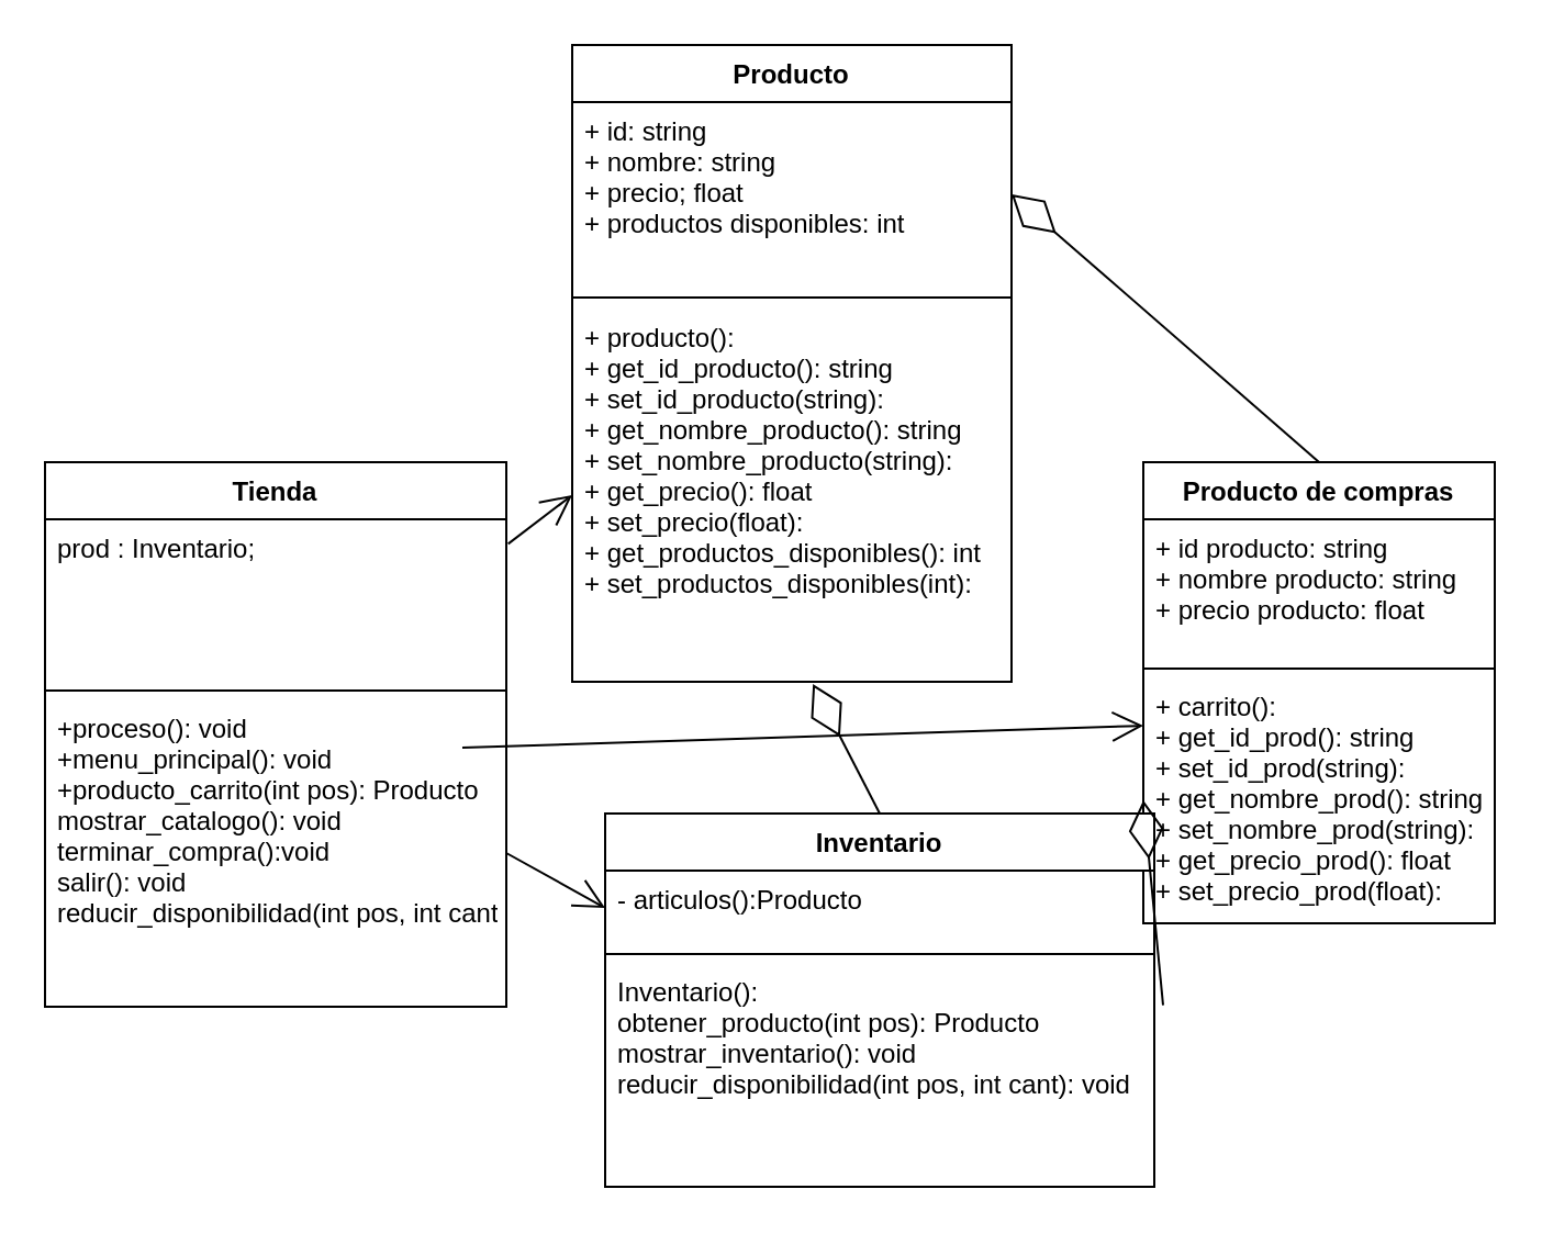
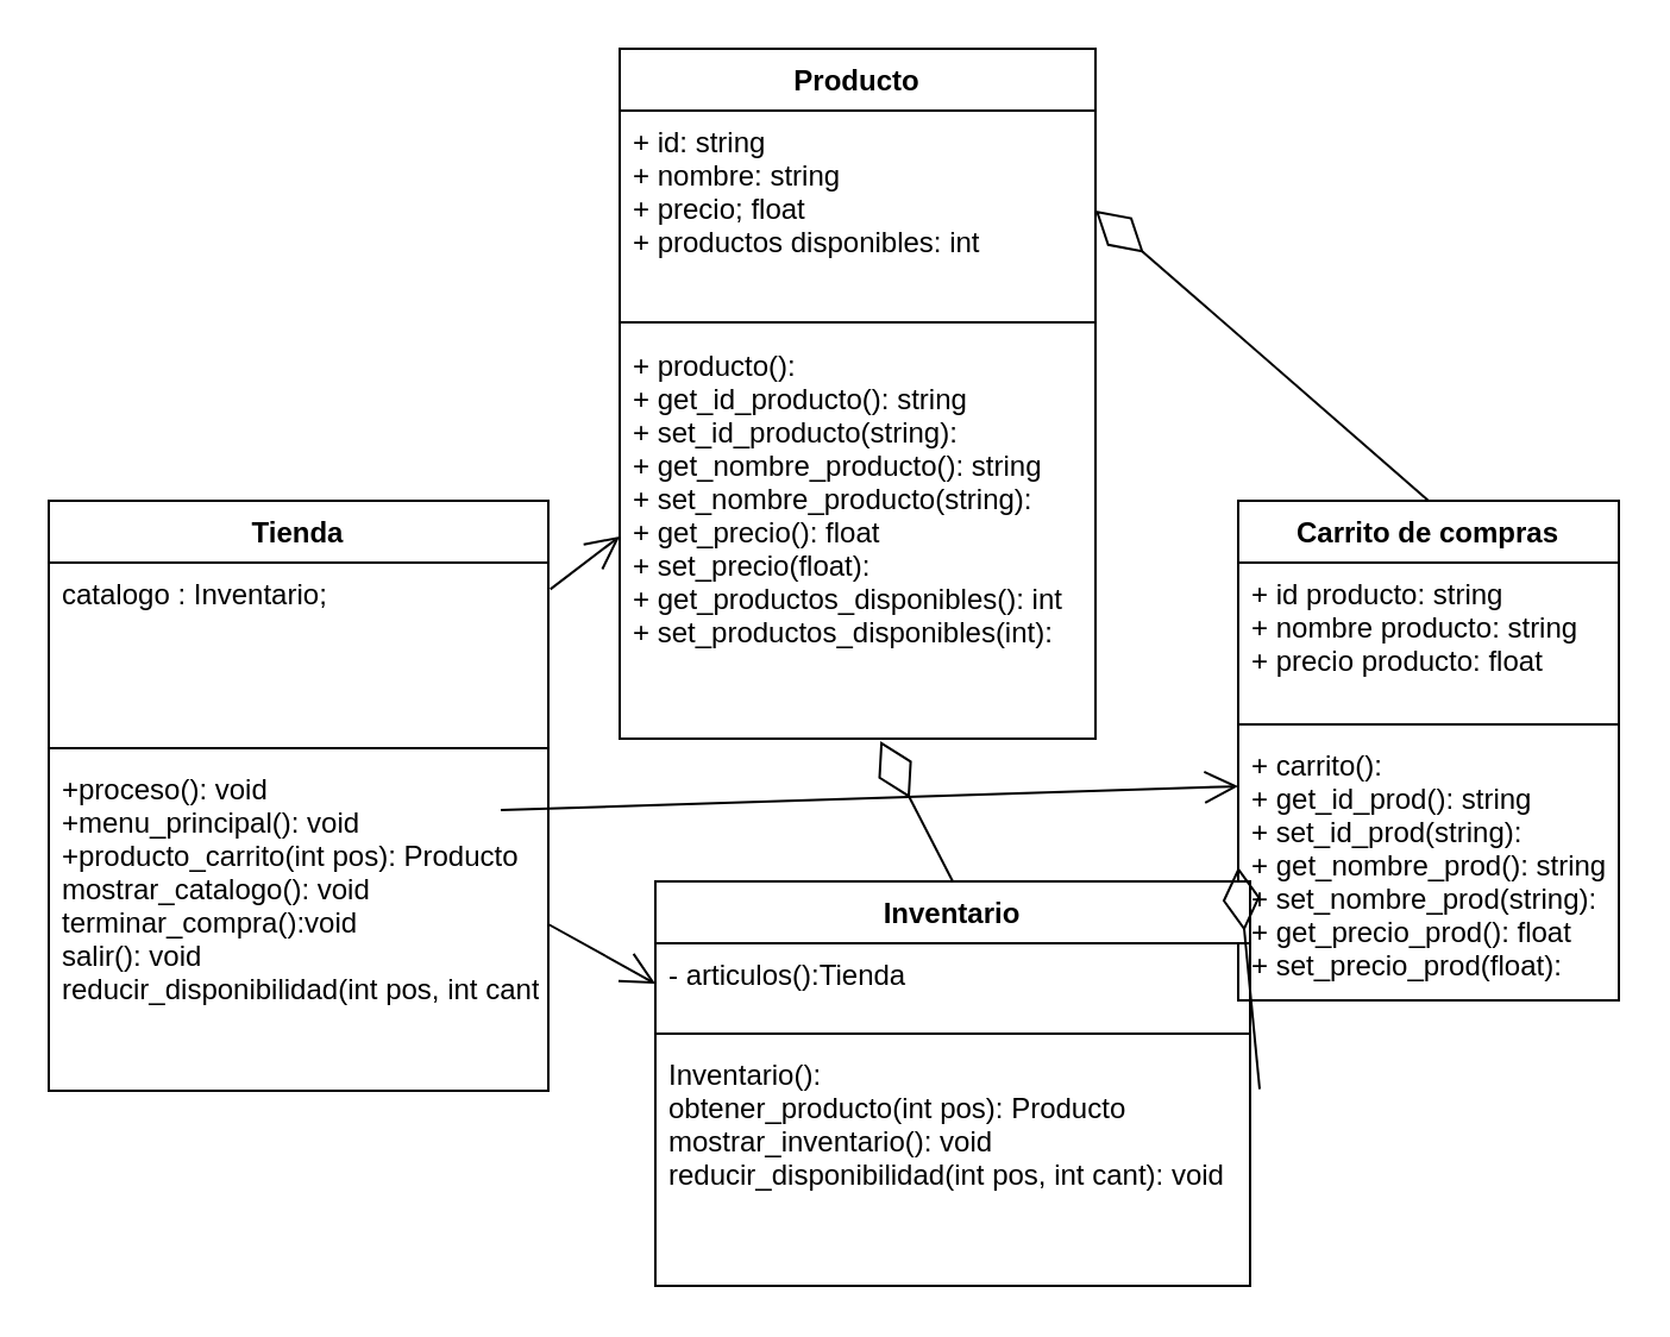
  <mxCell id="0" />
  <mxCell id="1" parent="0" />
  <mxCell id="2" value="Tienda" style="swimlane;fontStyle=1;align=center;verticalAlign=top;childLayout=stackLayout;horizontal=1;startSize=26;horizontalStack=0;resizeParent=1;resizeParentMax=0;resizeLast=0;collapsible=1;marginBottom=0;" parent="1" vertex="1"><mxGeometry x="20" y="210" width="210" height="248" as="geometry" /></mxCell>
- <mxCell id="3" value="prod : Inventario; " style="text;strokeColor=none;fillColor=none;align=left;verticalAlign=top;spacingLeft=4;spacingRight=4;overflow=hidden;rotatable=0;points=[[0,0.5],[1,0.5]];portConstraint=eastwest;" parent="2" vertex="1"><mxGeometry y="26" width="210" height="74" as="geometry" /></mxCell>
+ <mxCell id="3" value="catalogo : Inventario; " style="text;strokeColor=none;fillColor=none;align=left;verticalAlign=top;spacingLeft=4;spacingRight=4;overflow=hidden;rotatable=0;points=[[0,0.5],[1,0.5]];portConstraint=eastwest;" parent="2" vertex="1"><mxGeometry y="26" width="210" height="74" as="geometry" /></mxCell>
  <mxCell id="4" value="" style="line;strokeWidth=1;fillColor=none;align=left;verticalAlign=middle;spacingTop=-1;spacingLeft=3;spacingRight=3;rotatable=0;labelPosition=right;points=[];portConstraint=eastwest;" parent="2" vertex="1"><mxGeometry y="100" width="210" height="8" as="geometry" /></mxCell>
  <mxCell id="5" value="+proceso(): void &#10;+menu_principal(): void&#10;+producto_carrito(int pos): Producto&#10;mostrar_catalogo(): void &#10;terminar_compra():void&#10;salir(): void&#10;reducir_disponibilidad(int pos, int cant):void &#10;" style="text;strokeColor=none;fillColor=none;align=left;verticalAlign=top;spacingLeft=4;spacingRight=4;overflow=hidden;rotatable=0;points=[[0,0.5],[1,0.5]];portConstraint=eastwest;" parent="2" vertex="1"><mxGeometry y="108" width="210" height="140" as="geometry" /></mxCell>
- <mxCell id="6" value="Producto de compras" style="swimlane;fontStyle=1;align=center;verticalAlign=top;childLayout=stackLayout;horizontal=1;startSize=26;horizontalStack=0;resizeParent=1;resizeParentMax=0;resizeLast=0;collapsible=1;marginBottom=0;" parent="1" vertex="1"><mxGeometry x="520" y="210" width="160" height="210" as="geometry" /></mxCell>
+ <mxCell id="6" value="Carrito de compras" style="swimlane;fontStyle=1;align=center;verticalAlign=top;childLayout=stackLayout;horizontal=1;startSize=26;horizontalStack=0;resizeParent=1;resizeParentMax=0;resizeLast=0;collapsible=1;marginBottom=0;" parent="1" vertex="1"><mxGeometry x="520" y="210" width="160" height="210" as="geometry" /></mxCell>
  <mxCell id="7" value="+ id producto: string&#10;+ nombre producto: string&#10;+ precio producto: float" style="text;strokeColor=none;fillColor=none;align=left;verticalAlign=top;spacingLeft=4;spacingRight=4;overflow=hidden;rotatable=0;points=[[0,0.5],[1,0.5]];portConstraint=eastwest;" parent="6" vertex="1"><mxGeometry y="26" width="160" height="64" as="geometry" /></mxCell>
  <mxCell id="8" value="" style="line;strokeWidth=1;fillColor=none;align=left;verticalAlign=middle;spacingTop=-1;spacingLeft=3;spacingRight=3;rotatable=0;labelPosition=right;points=[];portConstraint=eastwest;" parent="6" vertex="1"><mxGeometry y="90" width="160" height="8" as="geometry" /></mxCell>
  <mxCell id="9" value="+ carrito():&#10;+ get_id_prod(): string&#10;+ set_id_prod(string):&#10;+ get_nombre_prod(): string&#10;+ set_nombre_prod(string):&#10;+ get_precio_prod(): float&#10;+ set_precio_prod(float):" style="text;strokeColor=none;fillColor=none;align=left;verticalAlign=top;spacingLeft=4;spacingRight=4;overflow=hidden;rotatable=0;points=[[0,0.5],[1,0.5]];portConstraint=eastwest;" parent="6" vertex="1"><mxGeometry y="98" width="160" height="112" as="geometry" /></mxCell>
  <mxCell id="10" value="Inventario" style="swimlane;fontStyle=1;align=center;verticalAlign=top;childLayout=stackLayout;horizontal=1;startSize=26;horizontalStack=0;resizeParent=1;resizeParentMax=0;resizeLast=0;collapsible=1;marginBottom=0;" parent="1" vertex="1"><mxGeometry x="275" y="370" width="250" height="170" as="geometry" /></mxCell>
- <mxCell id="11" value="- articulos():Producto " style="text;strokeColor=none;fillColor=none;align=left;verticalAlign=top;spacingLeft=4;spacingRight=4;overflow=hidden;rotatable=0;points=[[0,0.5],[1,0.5]];portConstraint=eastwest;" parent="10" vertex="1"><mxGeometry y="26" width="250" height="34" as="geometry" /></mxCell>
+ <mxCell id="11" value="- articulos():Tienda " style="text;strokeColor=none;fillColor=none;align=left;verticalAlign=top;spacingLeft=4;spacingRight=4;overflow=hidden;rotatable=0;points=[[0,0.5],[1,0.5]];portConstraint=eastwest;" parent="10" vertex="1"><mxGeometry y="26" width="250" height="34" as="geometry" /></mxCell>
  <mxCell id="12" value="" style="line;strokeWidth=1;fillColor=none;align=left;verticalAlign=middle;spacingTop=-1;spacingLeft=3;spacingRight=3;rotatable=0;labelPosition=right;points=[];portConstraint=eastwest;" parent="10" vertex="1"><mxGeometry y="60" width="250" height="8" as="geometry" /></mxCell>
  <mxCell id="13" value="Inventario():&#10;obtener_producto(int pos): Producto &#10;mostrar_inventario(): void&#10;reducir_disponibilidad(int pos, int cant): void " style="text;strokeColor=none;fillColor=none;align=left;verticalAlign=top;spacingLeft=4;spacingRight=4;overflow=hidden;rotatable=0;points=[[0,0.5],[1,0.5]];portConstraint=eastwest;" parent="10" vertex="1"><mxGeometry y="68" width="250" height="102" as="geometry" /></mxCell>
  <mxCell id="14" value="Producto" style="swimlane;fontStyle=1;align=center;verticalAlign=top;childLayout=stackLayout;horizontal=1;startSize=26;horizontalStack=0;resizeParent=1;resizeParentMax=0;resizeLast=0;collapsible=1;marginBottom=0;" parent="1" vertex="1"><mxGeometry x="260" y="20" width="200" height="290" as="geometry" /></mxCell>
  <mxCell id="15" value="+ id: string&#10;+ nombre: string&#10;+ precio; float&#10;+ productos disponibles: int" style="text;strokeColor=none;fillColor=none;align=left;verticalAlign=top;spacingLeft=4;spacingRight=4;overflow=hidden;rotatable=0;points=[[0,0.5],[1,0.5]];portConstraint=eastwest;" parent="14" vertex="1"><mxGeometry y="26" width="200" height="84" as="geometry" /></mxCell>
  <mxCell id="16" value="" style="line;strokeWidth=1;fillColor=none;align=left;verticalAlign=middle;spacingTop=-1;spacingLeft=3;spacingRight=3;rotatable=0;labelPosition=right;points=[];portConstraint=eastwest;" parent="14" vertex="1"><mxGeometry y="110" width="200" height="10" as="geometry" /></mxCell>
  <mxCell id="17" value="+ producto():&#10;+ get_id_producto(): string&#10;+ set_id_producto(string):&#10;+ get_nombre_producto(): string&#10;+ set_nombre_producto(string):&#10;+ get_precio(): float&#10;+ set_precio(float):&#10;+ get_productos_disponibles(): int&#10;+ set_productos_disponibles(int):" style="text;strokeColor=none;fillColor=none;align=left;verticalAlign=top;spacingLeft=4;spacingRight=4;overflow=hidden;rotatable=0;points=[[0,0.5],[1,0.5]];portConstraint=eastwest;" parent="14" vertex="1"><mxGeometry y="120" width="200" height="170" as="geometry" /></mxCell>
  <mxCell id="18" value="" style="endArrow=diamondThin;endFill=0;endSize=24;html=1;entryX=1;entryY=0.5;entryDx=0;entryDy=0;exitX=0.5;exitY=0;exitDx=0;exitDy=0;" parent="1" source="6" target="15" edge="1"><mxGeometry width="160" relative="1" as="geometry"><mxPoint x="310" y="330" as="sourcePoint" /><mxPoint x="470" y="330" as="targetPoint" /></mxGeometry></mxCell>
  <mxCell id="19" value="" style="endArrow=diamondThin;endFill=0;endSize=24;html=1;entryX=0.548;entryY=1.006;entryDx=0;entryDy=0;entryPerimeter=0;exitX=0.5;exitY=0;exitDx=0;exitDy=0;" parent="1" source="10" target="17" edge="1"><mxGeometry width="160" relative="1" as="geometry"><mxPoint x="270" y="400" as="sourcePoint" /><mxPoint x="430" y="400" as="targetPoint" /></mxGeometry></mxCell>
  <mxCell id="20" value="" style="endArrow=diamondThin;endFill=0;endSize=24;html=1;exitX=1.016;exitY=0.189;exitDx=0;exitDy=0;exitPerimeter=0;entryX=0;entryY=0.5;entryDx=0;entryDy=0;" parent="1" source="13" target="9" edge="1"><mxGeometry width="160" relative="1" as="geometry"><mxPoint x="390" y="400" as="sourcePoint" /><mxPoint x="550" y="400" as="targetPoint" /></mxGeometry></mxCell>
  <mxCell id="21" value="" style="endArrow=open;endFill=1;endSize=12;html=1;exitX=1;exitY=0.5;exitDx=0;exitDy=0;entryX=0;entryY=0.5;entryDx=0;entryDy=0;" parent="1" source="5" target="11" edge="1"><mxGeometry width="160" relative="1" as="geometry"><mxPoint x="350" y="410" as="sourcePoint" /><mxPoint x="510" y="410" as="targetPoint" /></mxGeometry></mxCell>
  <mxCell id="22" value="" style="endArrow=open;endFill=1;endSize=12;html=1;exitX=1;exitY=0.5;exitDx=0;exitDy=0;" parent="1" edge="1"><mxGeometry width="160" relative="1" as="geometry"><mxPoint x="210" y="340" as="sourcePoint" /><mxPoint x="520" y="330" as="targetPoint" /></mxGeometry></mxCell>
  <mxCell id="23" value="" style="endArrow=open;endFill=1;endSize=12;html=1;exitX=1.004;exitY=0.151;exitDx=0;exitDy=0;exitPerimeter=0;entryX=0;entryY=0.5;entryDx=0;entryDy=0;" parent="1" source="3" target="17" edge="1"><mxGeometry width="160" relative="1" as="geometry"><mxPoint x="310" y="330" as="sourcePoint" /><mxPoint x="470" y="330" as="targetPoint" /></mxGeometry></mxCell>
